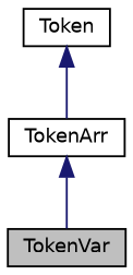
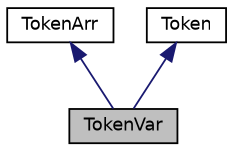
  digraph {
    node [color=black fillcolor=white fontname=Helvetica fontsize=10 shape=record style=filled]
    edge [color=midnightblue dir=back fontname=Helvetica fontsize=10 labelfontname=Helvetica labelfontsize=10 style=solid]
    n1 [fillcolor=grey75 fontcolor=black height=0.2 label=TokenVar width=0.4]
    n2 [height=0.2 label=TokenArr width=0.4]
    n3 [height=0.2 label=Token width=0.4]
    n2 -> n1
-   n3 -> n2
+   n3 -> n1
  }
